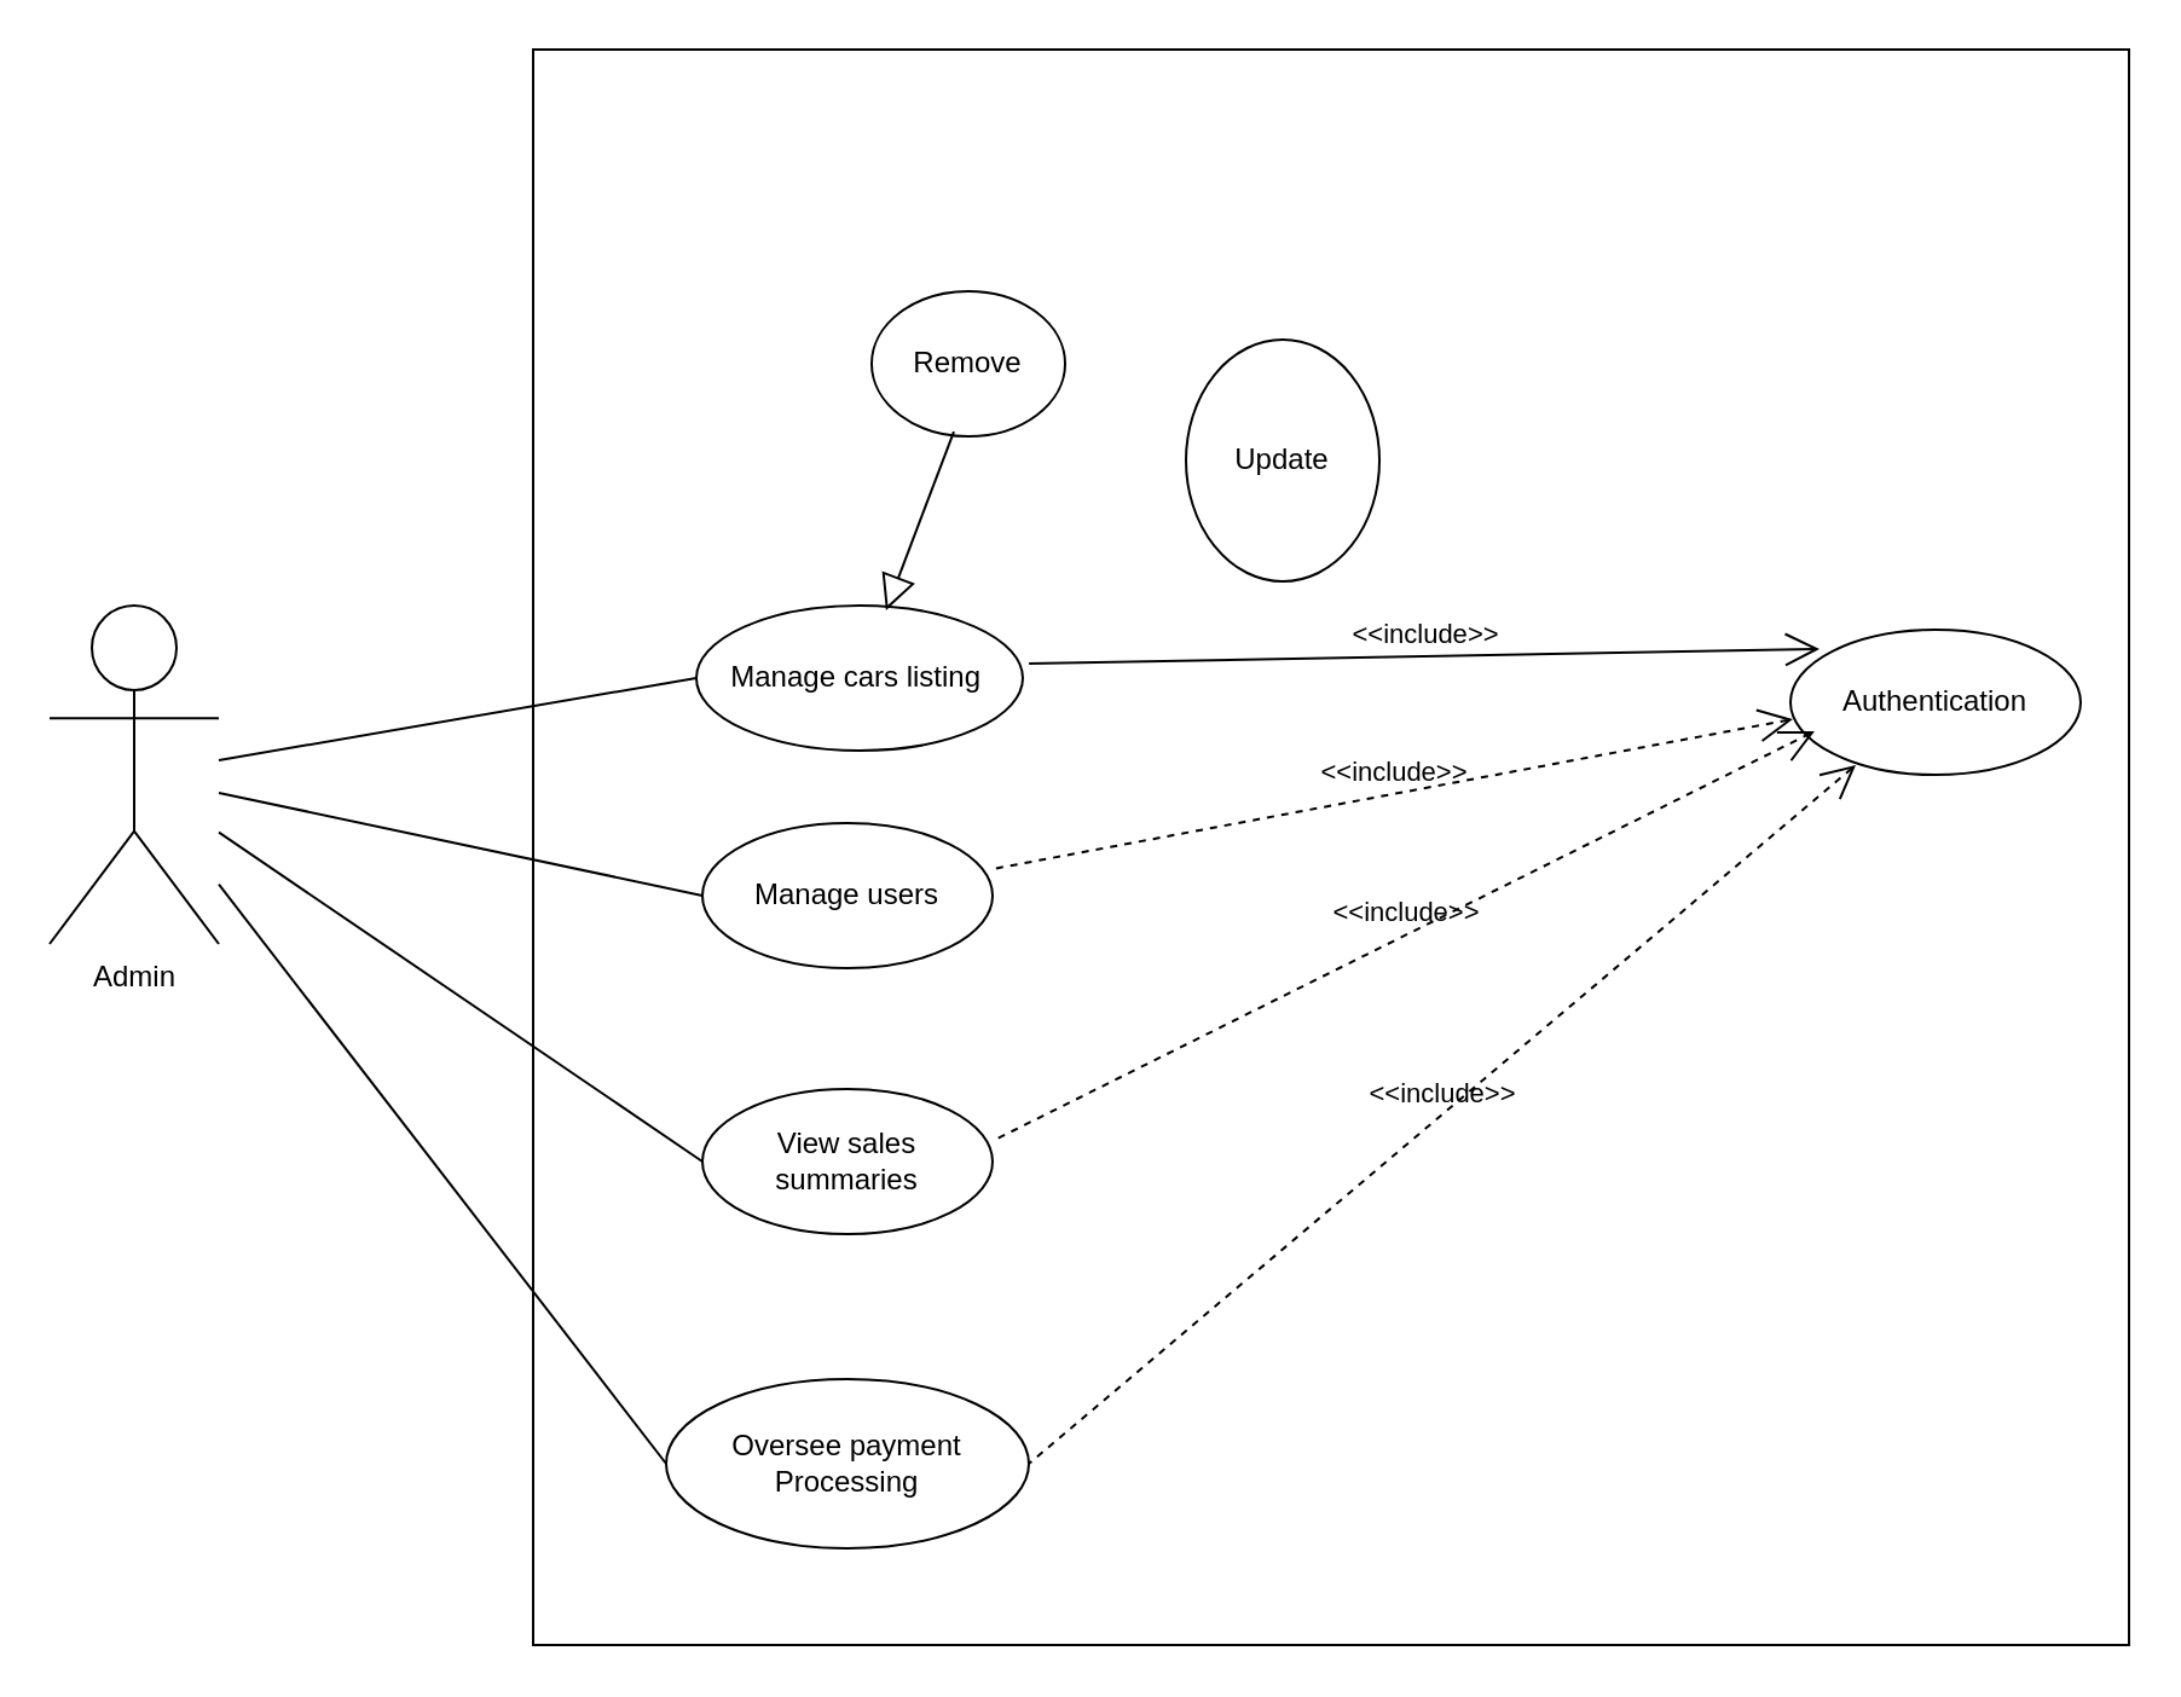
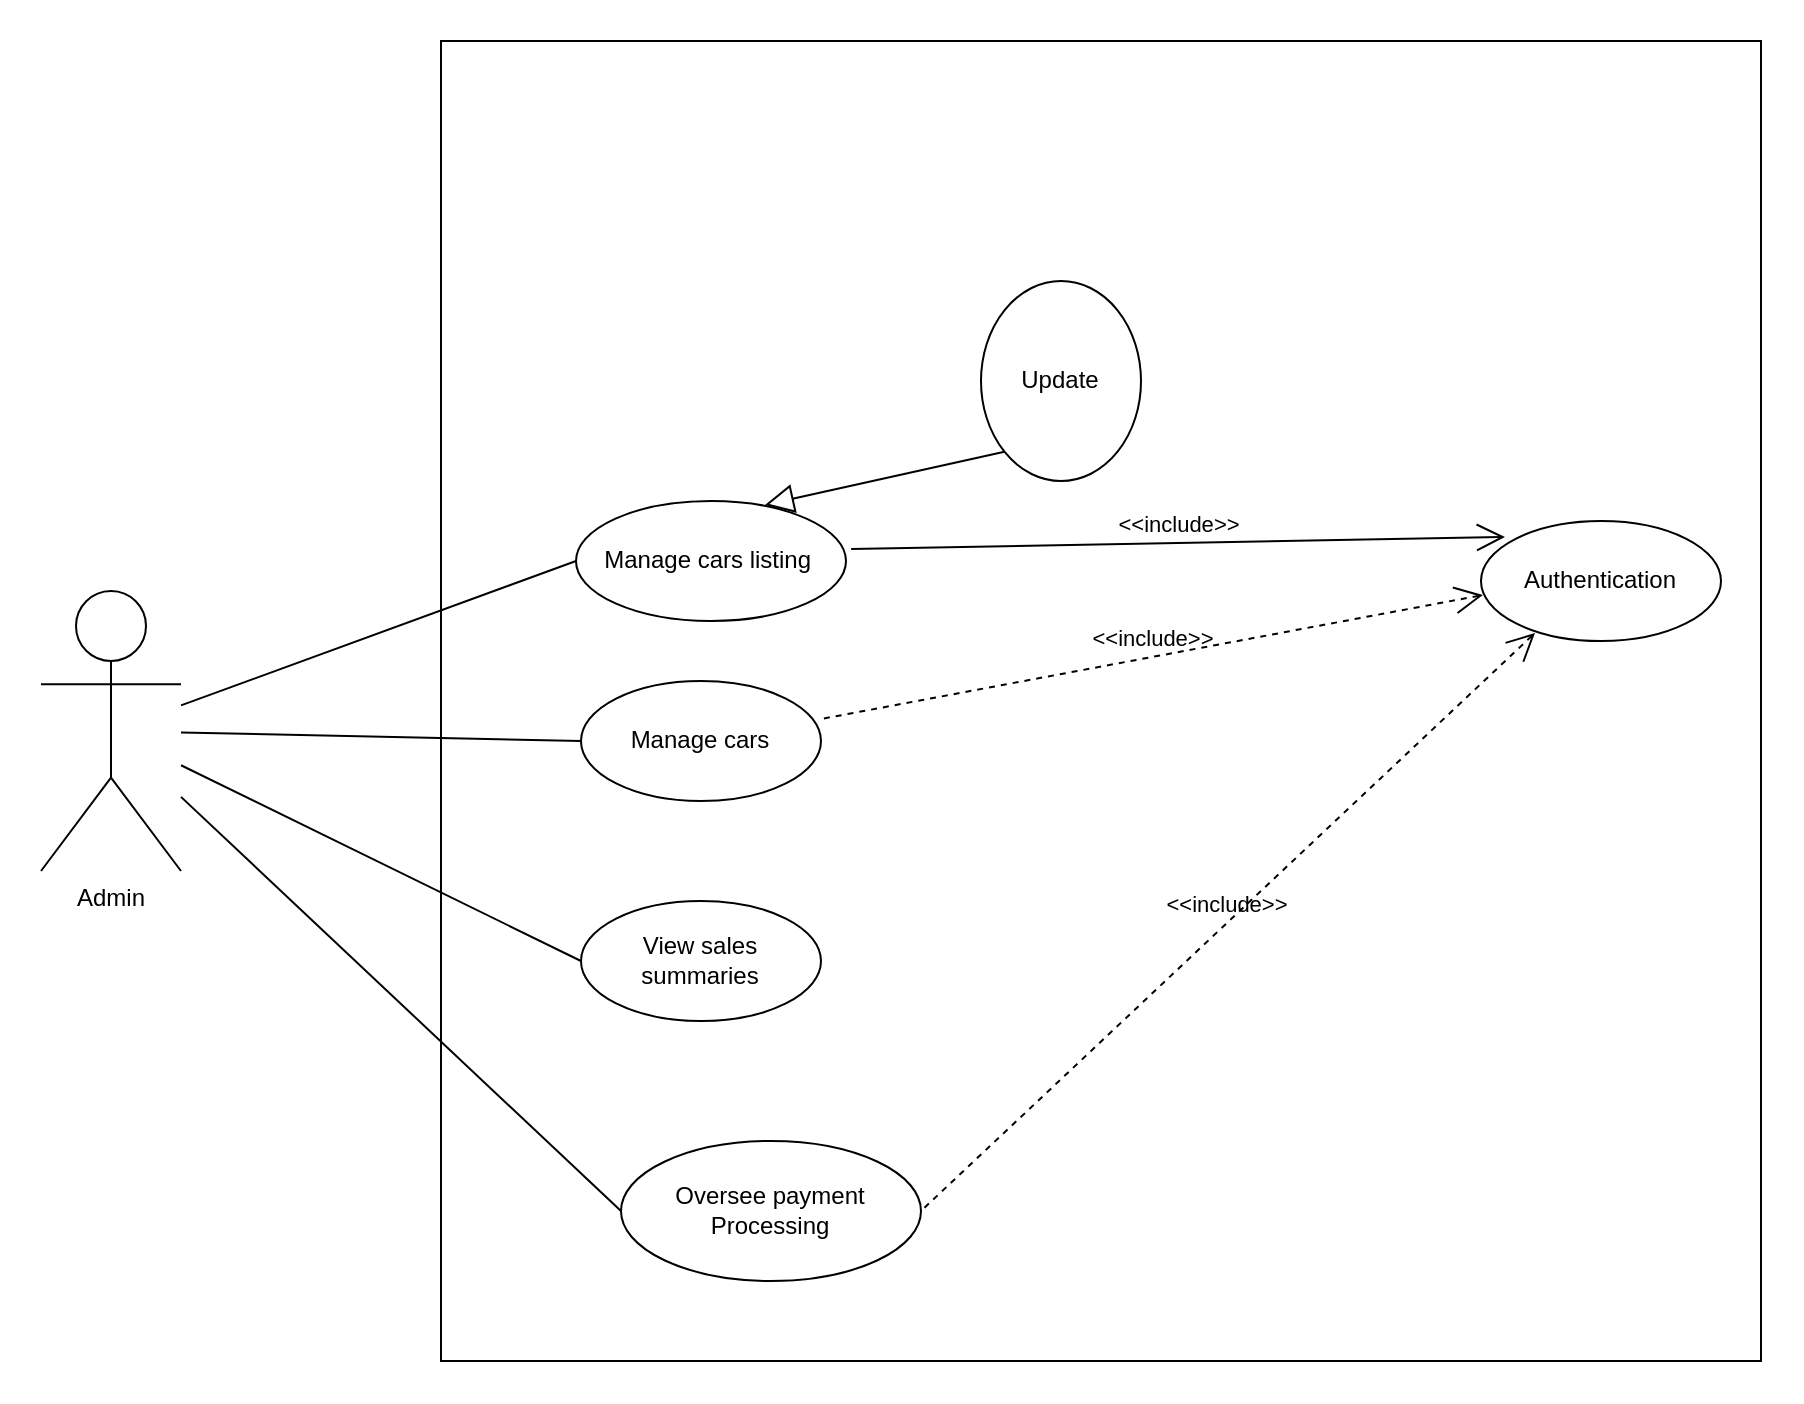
  <mxCell id="0" />
  <mxCell id="1" parent="0" />
  <mxCell id="2" value="" style="whiteSpace=wrap;html=1;aspect=fixed;" parent="1" vertex="1"><mxGeometry x="220" y="20" width="660" height="660" as="geometry" /></mxCell>
- <mxCell id="3" value="Admin" style="shape=umlActor;html=1;verticalLabelPosition=bottom;verticalAlign=top;align=center;" parent="1" vertex="1"><mxGeometry x="20" y="250" width="70" height="140" as="geometry" /></mxCell>
+ <mxCell id="3" value="Admin" style="shape=umlActor;html=1;verticalLabelPosition=bottom;verticalAlign=top;align=center;" parent="1" vertex="1"><mxGeometry x="20" y="295" width="70" height="140" as="geometry" /></mxCell>
  <mxCell id="4" value="&lt;span style=&quot;font-weight: normal;&quot;&gt;Authentication&lt;/span&gt;" style="shape=ellipse;html=1;strokeWidth=1;fontStyle=1;whiteSpace=wrap;align=center;perimeter=ellipsePerimeter;" parent="1" vertex="1"><mxGeometry x="740" y="260" width="120" height="60" as="geometry" /></mxCell>
- <mxCell id="5" value="&lt;span style=&quot;font-weight: normal;&quot;&gt;Manage users&lt;/span&gt;" style="shape=ellipse;html=1;strokeWidth=1;fontStyle=1;whiteSpace=wrap;align=center;perimeter=ellipsePerimeter;" parent="1" vertex="1"><mxGeometry x="290" y="340" width="120" height="60" as="geometry" /></mxCell>
+ <mxCell id="5" value="&lt;span style=&quot;font-weight: normal;&quot;&gt;Manage cars&lt;/span&gt;" style="shape=ellipse;html=1;strokeWidth=1;fontStyle=1;whiteSpace=wrap;align=center;perimeter=ellipsePerimeter;" parent="1" vertex="1"><mxGeometry x="290" y="340" width="120" height="60" as="geometry" /></mxCell>
  <mxCell id="6" value="&lt;span style=&quot;font-weight: normal;&quot;&gt;View sales summaries&lt;/span&gt;" style="shape=ellipse;html=1;strokeWidth=1;fontStyle=1;whiteSpace=wrap;align=center;perimeter=ellipsePerimeter;" parent="1" vertex="1"><mxGeometry x="290" y="450" width="120" height="60" as="geometry" /></mxCell>
- <mxCell id="7" value="&lt;span style=&quot;font-weight: normal;&quot;&gt;Oversee payment Processing&lt;/span&gt;" style="shape=ellipse;html=1;strokeWidth=1;fontStyle=1;whiteSpace=wrap;align=center;perimeter=ellipsePerimeter;" parent="1" vertex="1"><mxGeometry x="275" y="570" width="150" height="70" as="geometry" /></mxCell>
+ <mxCell id="7" value="&lt;span style=&quot;font-weight: normal;&quot;&gt;Oversee payment Processing&lt;/span&gt;" style="shape=ellipse;html=1;strokeWidth=1;fontStyle=1;whiteSpace=wrap;align=center;perimeter=ellipsePerimeter;" parent="1" vertex="1"><mxGeometry x="310" y="570" width="150" height="70" as="geometry" /></mxCell>
  <mxCell id="8" value="&amp;lt;&amp;lt;include&amp;gt;&amp;gt;" style="edgeStyle=none;html=1;startArrow=open;endArrow=none;startSize=12;verticalAlign=bottom;dashed=1;labelBackgroundColor=none;rounded=0;exitX=0.008;exitY=0.617;exitDx=0;exitDy=0;exitPerimeter=0;" parent="1" source="4" edge="1"><mxGeometry width="160" relative="1" as="geometry"><mxPoint x="540" y="350" as="sourcePoint" /><mxPoint x="410" y="359" as="targetPoint" /></mxGeometry></mxCell>
  <mxCell id="9" value="&amp;lt;&amp;lt;include&amp;gt;&amp;gt;" style="edgeStyle=none;html=1;startArrow=open;endArrow=none;startSize=12;verticalAlign=bottom;dashed=1;labelBackgroundColor=none;rounded=0;entryX=1;entryY=0.5;entryDx=0;entryDy=0;exitX=0.225;exitY=0.933;exitDx=0;exitDy=0;exitPerimeter=0;" parent="1" source="4" target="7" edge="1"><mxGeometry x="0.001" width="160" relative="1" as="geometry"><mxPoint x="520" y="520" as="sourcePoint" /><mxPoint x="670" y="350" as="targetPoint" /><mxPoint as="offset" /></mxGeometry></mxCell>
- <mxCell id="10" value="&amp;lt;&amp;lt;include&amp;gt;&amp;gt;" style="edgeStyle=none;html=1;startArrow=open;endArrow=none;startSize=12;verticalAlign=bottom;dashed=1;labelBackgroundColor=none;rounded=0;entryX=1.008;entryY=0.35;entryDx=0;entryDy=0;exitX=0.083;exitY=0.7;exitDx=0;exitDy=0;exitPerimeter=0;entryPerimeter=0;" parent="1" source="4" target="6" edge="1"><mxGeometry width="160" relative="1" as="geometry"><mxPoint x="420" y="480" as="sourcePoint" /><mxPoint x="660" y="350" as="targetPoint" /></mxGeometry></mxCell>
  <mxCell id="11" value="" style="edgeStyle=none;html=1;endArrow=none;verticalAlign=bottom;rounded=0;entryX=0;entryY=0.5;entryDx=0;entryDy=0;" parent="1" source="3" target="5" edge="1"><mxGeometry width="160" relative="1" as="geometry"><mxPoint x="175" y="270.005" as="sourcePoint" /><mxPoint x="295" y="277.428" as="targetPoint" /></mxGeometry></mxCell>
  <mxCell id="12" value="" style="edgeStyle=none;html=1;endArrow=none;verticalAlign=bottom;rounded=0;entryX=0;entryY=0.5;entryDx=0;entryDy=0;" parent="1" source="3" target="6" edge="1"><mxGeometry width="160" relative="1" as="geometry"><mxPoint x="90" y="320" as="sourcePoint" /><mxPoint x="250" y="320" as="targetPoint" /></mxGeometry></mxCell>
  <mxCell id="13" value="" style="edgeStyle=none;html=1;endArrow=none;verticalAlign=bottom;rounded=0;entryX=0;entryY=0.5;entryDx=0;entryDy=0;" parent="1" source="3" target="7" edge="1"><mxGeometry width="160" relative="1" as="geometry"><mxPoint x="90" y="340" as="sourcePoint" /><mxPoint x="250" y="340" as="targetPoint" /></mxGeometry></mxCell>
  <mxCell id="14" value="&lt;span style=&quot;font-weight: normal;&quot;&gt;Manage cars listing&amp;nbsp;&lt;/span&gt;" style="shape=ellipse;html=1;strokeWidth=1;fontStyle=1;whiteSpace=wrap;align=center;perimeter=ellipsePerimeter;" parent="1" vertex="1"><mxGeometry x="287.5" y="250" width="135" height="60" as="geometry" /></mxCell>
  <mxCell id="15" value="&amp;lt;&amp;lt;include&lt;span style=&quot;background-color: transparent;&quot;&gt;&amp;gt;&amp;gt;&lt;/span&gt;" style="edgeStyle=none;html=1;startArrow=open;endArrow=none;startSize=12;verticalAlign=bottom;dashed=0;labelBackgroundColor=none;rounded=0;entryX=1.019;entryY=0.4;entryDx=0;entryDy=0;entryPerimeter=0;exitX=0.1;exitY=0.133;exitDx=0;exitDy=0;exitPerimeter=0;" parent="1" source="4" target="14" edge="1"><mxGeometry x="-0.003" width="160" relative="1" as="geometry"><mxPoint x="580" y="210" as="sourcePoint" /><mxPoint x="740" y="210" as="targetPoint" /><mxPoint as="offset" /></mxGeometry></mxCell>
  <mxCell id="16" value="" style="edgeStyle=none;html=1;endArrow=none;verticalAlign=bottom;rounded=0;entryX=0;entryY=0.5;entryDx=0;entryDy=0;" parent="1" source="3" target="14" edge="1"><mxGeometry width="160" relative="1" as="geometry"><mxPoint x="90" y="320" as="sourcePoint" /><mxPoint x="250" y="320" as="targetPoint" /></mxGeometry></mxCell>
- <mxCell id="17" value="&lt;div&gt;&lt;span style=&quot;font-weight: normal;&quot;&gt;Remove&lt;/span&gt;&lt;/div&gt;" style="shape=ellipse;html=1;strokeWidth=1;fontStyle=1;whiteSpace=wrap;align=center;perimeter=ellipsePerimeter;" parent="1" vertex="1"><mxGeometry x="360" y="120" width="80" height="60" as="geometry" /></mxCell>
  <mxCell id="18" value="&lt;span style=&quot;font-weight: normal;&quot;&gt;Update&lt;/span&gt;" style="shape=ellipse;html=1;strokeWidth=1;fontStyle=1;whiteSpace=wrap;align=center;perimeter=ellipsePerimeter;" parent="1" vertex="1"><mxGeometry x="490" y="140" width="80" height="100" as="geometry" /></mxCell>
- <mxCell id="20" value="" style="edgeStyle=none;html=1;endArrow=block;endFill=0;endSize=12;verticalAlign=bottom;rounded=0;exitX=0.425;exitY=0.967;exitDx=0;exitDy=0;exitPerimeter=0;entryX=0.581;entryY=0.033;entryDx=0;entryDy=0;entryPerimeter=0;" parent="1" source="17" target="14" edge="1"><mxGeometry width="160" relative="1" as="geometry"><mxPoint x="340" y="250" as="sourcePoint" /><mxPoint x="362" y="253" as="targetPoint" /></mxGeometry></mxCell>
+ <mxCell id="19" value="" style="edgeStyle=none;html=1;endArrow=block;endFill=0;endSize=12;verticalAlign=bottom;rounded=0;entryX=0.7;entryY=0.033;entryDx=0;entryDy=0;entryPerimeter=0;exitX=0;exitY=1;exitDx=0;exitDy=0;" parent="1" source="18" target="14" edge="1"><mxGeometry width="160" relative="1" as="geometry"><mxPoint x="370" y="250" as="sourcePoint" /><mxPoint x="510" y="196" as="targetPoint" /></mxGeometry></mxCell>
